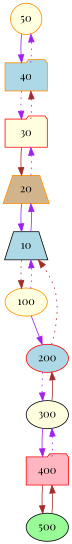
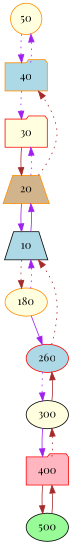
  digraph {
    fontname="Playfair Display"
    node [color=darkorange fillcolor=lightyellow fontname="Playfair Display" shape=ellipse style=filled]
    edge [color=purple fontname="Playfair Display" style=solid]
    n1 [label=50 shape=circle]
    n2 [fillcolor=lightblue label=40 shape=folder]
    n3 [color=red label=30 shape=folder]
    n4 [fillcolor=tan label=20 shape=trapezium]
    n5 [color=black fillcolor=lightblue label=10 shape=trapezium]
-   n6 [label=100]
-   n7 [color=red fillcolor=lightblue label=200]
+   n6 [label=180]
+   n7 [color=red fillcolor=lightblue label=260]
    n8 [color=black label=300]
    n9 [color=red fillcolor=lightpink label=400 shape=folder]
    n10 [color=black fillcolor=palegreen label=500]
-   n1 -> n2
+   n1 -> n2 [style=dotted]
    n2 -> n1 [style=dotted]
    n2 -> n3 [style=dotted]
-   n3 -> n2 [color=brown style=dotted]
+   n4 -> n2 [color=brown style=dotted]
    n3 -> n4 [color=brown]
    n4 -> n3 [style=dotted]
    n4 -> n5
    n5 -> n4
    n5 -> n6 [color=brown style=dotted]
    n6 -> n5 [style=dotted]
    n6 -> n7
    n7 -> n5 [color=brown style=dotted]
    n7 -> n8 [style=dotted]
    n8 -> n7 [color=brown]
    n8 -> n9
-   n9 -> n8 [style=dotted]
+   n9 -> n8 [color=brown style=dotted]
    n9 -> n10 [color=brown]
    n10 -> n9 [color=brown]
  }
